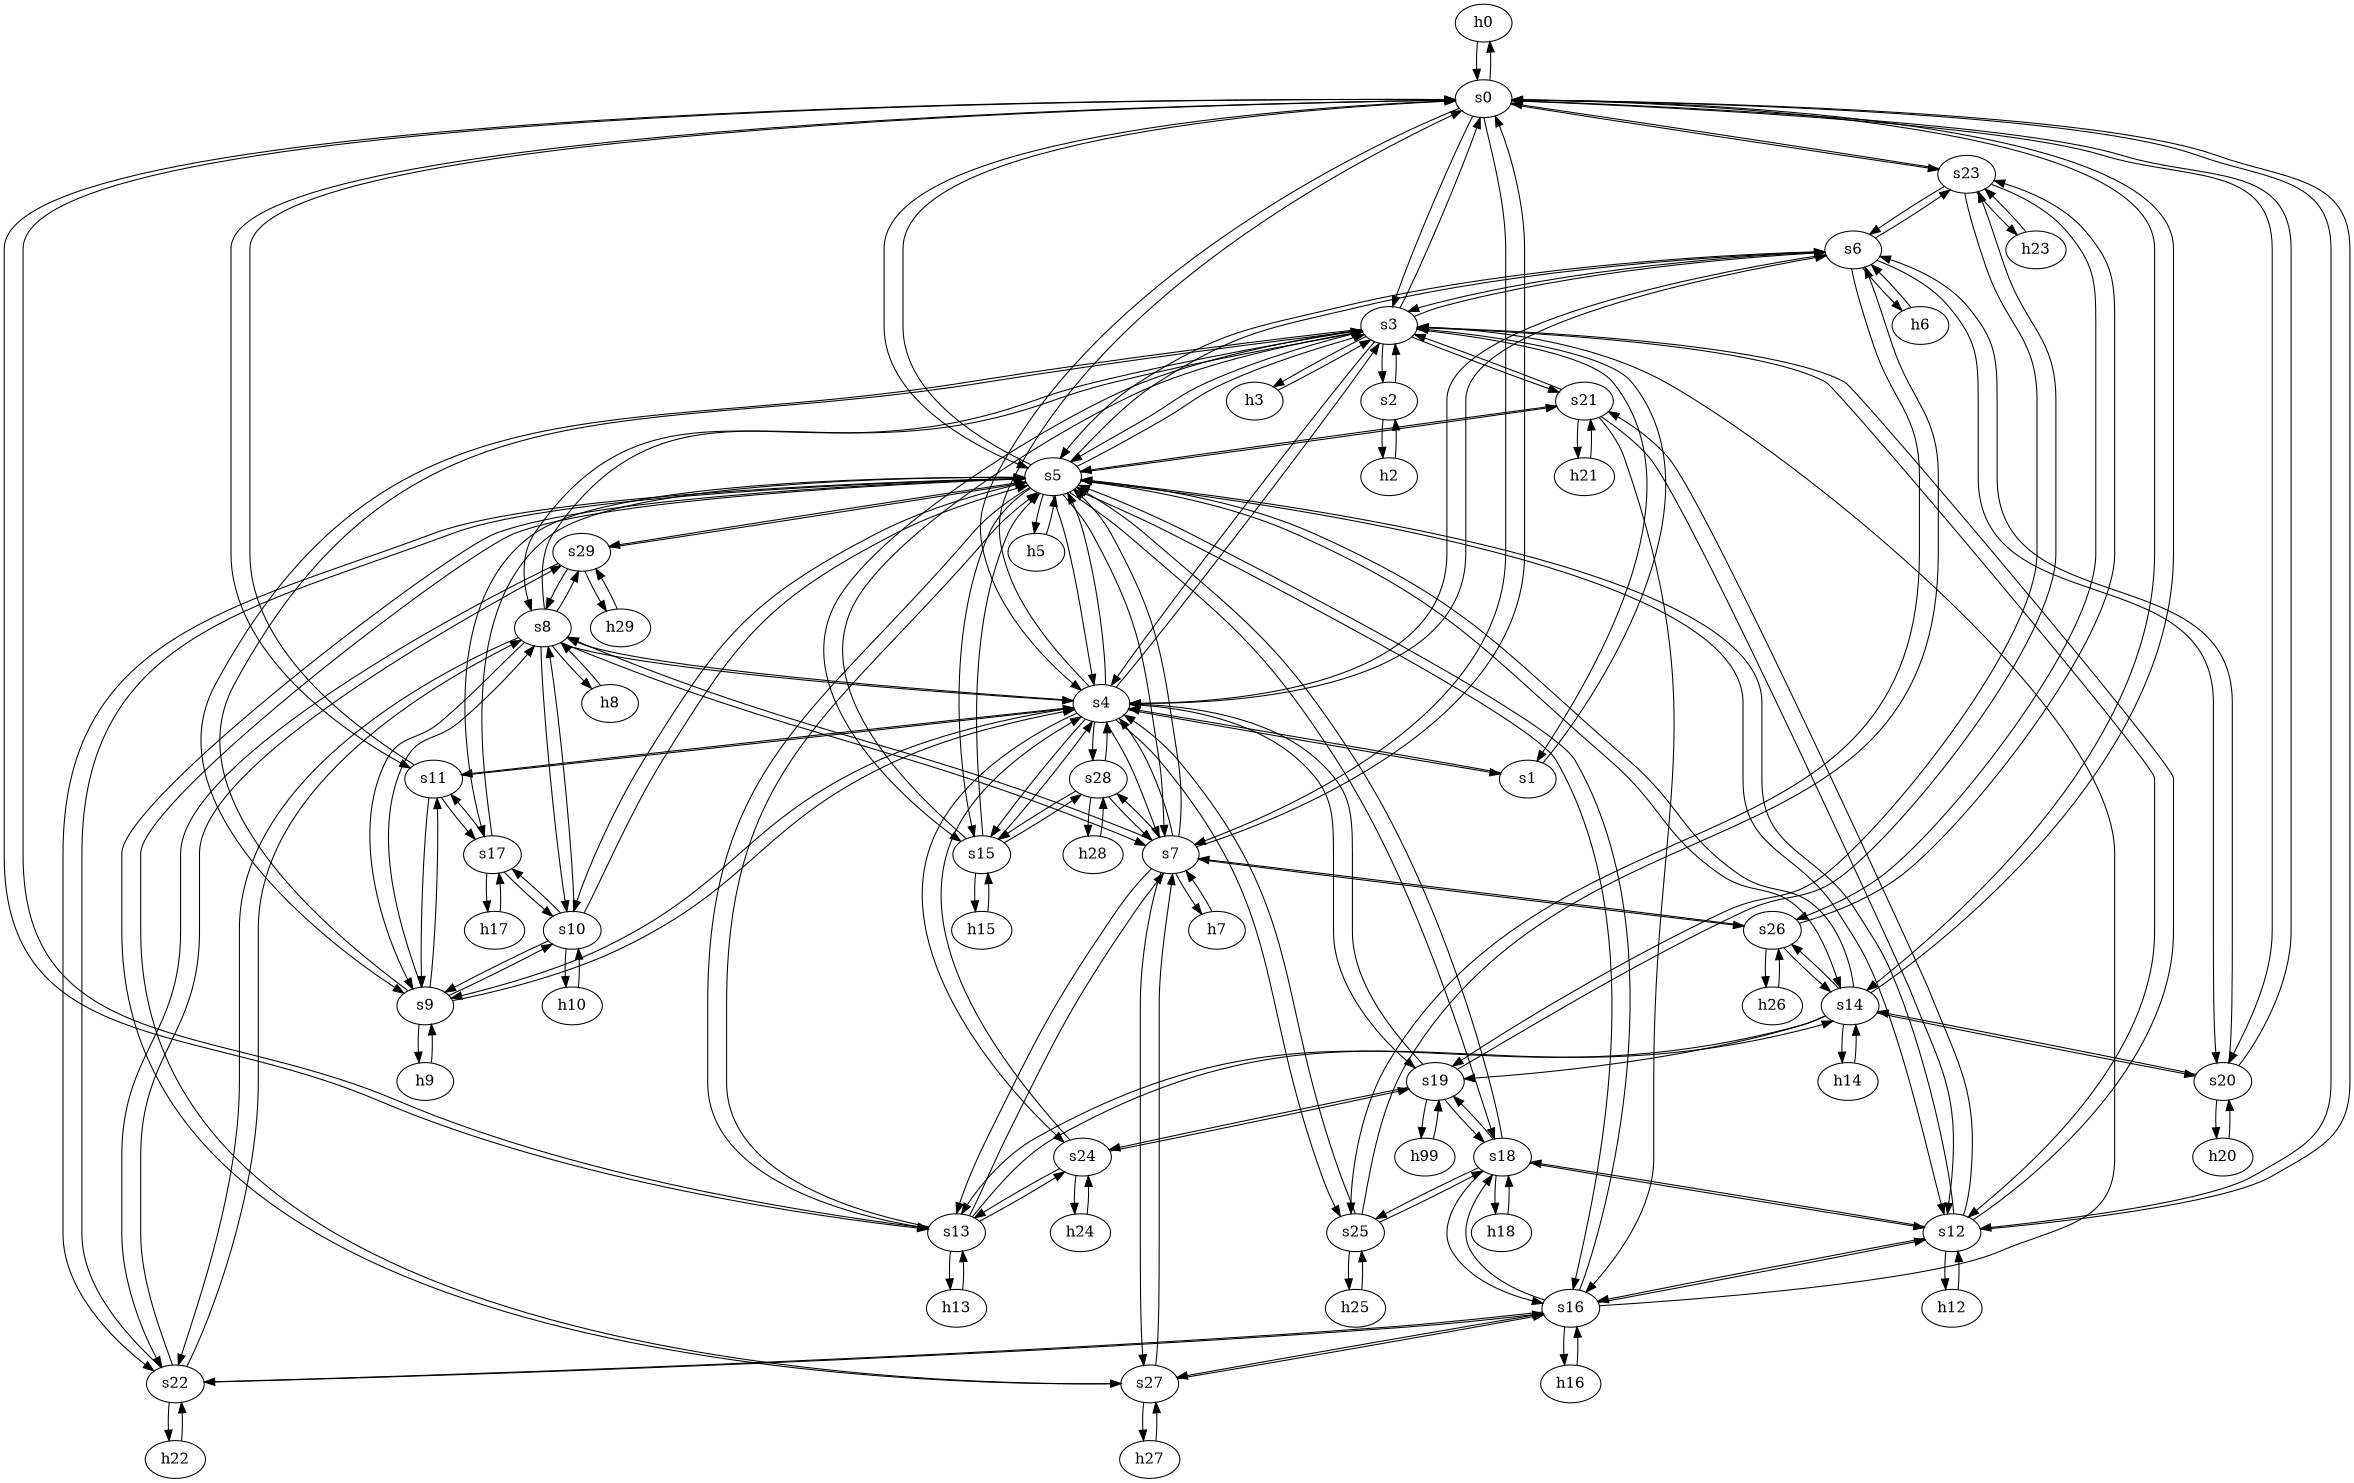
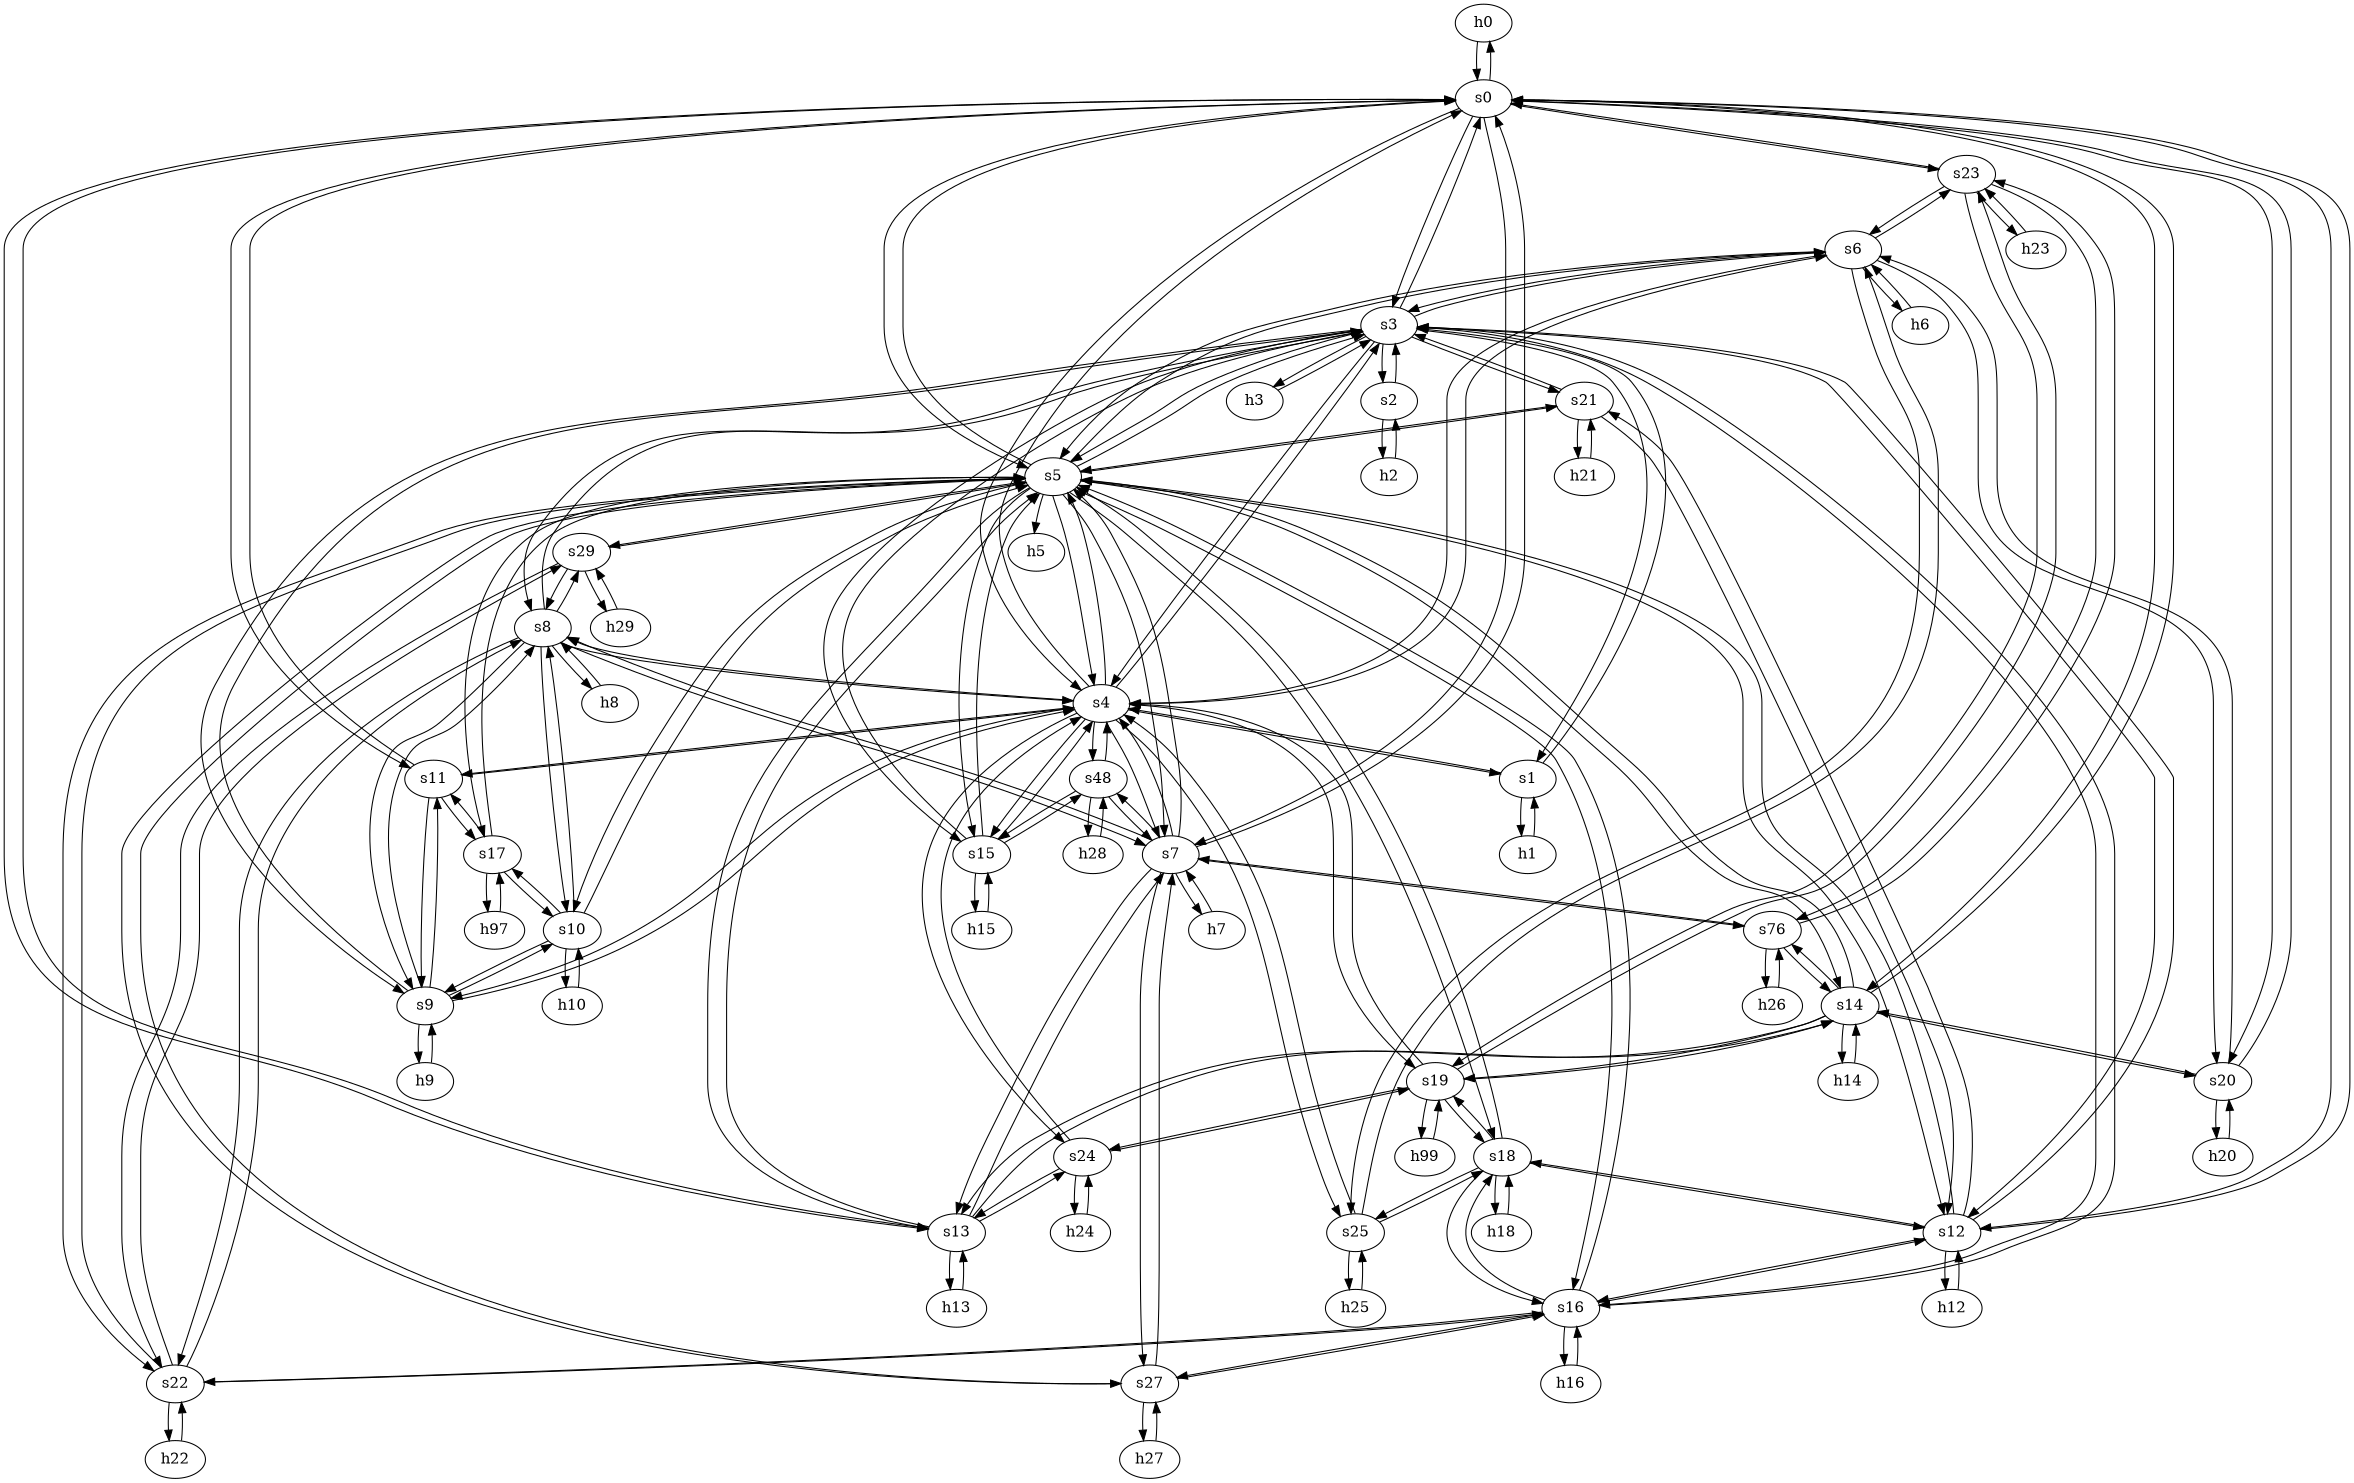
  strict digraph {
    node [type=switch]
    edge [capacity="1Gbps" cost=1 dst_port=1 src_port=1]
    h0 [ip="0.0.0.30" mac="00:00:00:00:0:30" type=host]
    s0
    s3
    s4
    s5
    s7
    s11
    s12
    s13
    s14
    s20
    s23
    s1
    s2
    h3 [ip="0.0.0.33" mac="00:00:00:00:0:33" type=host]
    s6
    s8
    s9
    s15
    s16
    s21
    s19
    s24
    s25
-   s28
+   s28 [label=s48]
    h5 [ip="0.0.0.35" mac="00:00:00:00:0:35" type=host]
    s10
    s17
    s18
    s22
    s27
    s29
    h7 [ip="0.0.0.37" mac="00:00:00:00:0:37" type=host]
-   s26
+   s26 [label=s76]
    h12 [ip="0.0.0.42" mac="00:00:00:00:0:42" type=host]
    h13 [ip="0.0.0.43" mac="00:00:00:00:0:43" type=host]
    h14 [ip="0.0.0.44" mac="00:00:00:00:0:44" type=host]
    h20 [ip="0.0.0.50" mac="00:00:00:00:0:50" type=host]
    h23 [ip="0.0.0.53" mac="00:00:00:00:0:53" type=host]
+   h1 [ip="0.0.0.31" mac="00:00:00:00:0:31" type=host]
    h2 [ip="0.0.0.32" mac="00:00:00:00:0:32" type=host]
    h6 [ip="0.0.0.36" mac="00:00:00:00:0:36" type=host]
    h8 [ip="0.0.0.38" mac="00:00:00:00:0:38" type=host]
    h9 [ip="0.0.0.39" mac="00:00:00:00:0:39" type=host]
    h15 [ip="0.0.0.45" mac="00:00:00:00:0:45" type=host]
    h16 [ip="0.0.0.46" mac="00:00:00:00:0:46" type=host]
    h21 [ip="0.0.0.51" mac="00:00:00:00:0:51" type=host]
    n48 [ip="0.0.0.49" label=h99 mac="00:00:00:00:0:49" type=host]
    h24 [ip="0.0.0.54" mac="00:00:00:00:0:54" type=host]
    h25 [ip="0.0.0.55" mac="00:00:00:00:0:55" type=host]
    h28 [ip="0.0.0.58" mac="00:00:00:00:0:58" type=host]
    h10 [ip="0.0.0.40" mac="00:00:00:00:0:40" type=host]
-   h17 [ip="0.0.0.47" mac="00:00:00:00:0:47" type=host]
+   h17 [ip="0.0.0.47" mac="00:00:00:00:0:47" type=host label=h97]
    h18 [ip="0.0.0.48" mac="00:00:00:00:0:48" type=host]
    h22 [ip="0.0.0.52" mac="00:00:00:00:0:52" type=host]
    h27 [ip="0.0.0.57" mac="00:00:00:00:0:57" type=host]
    h29 [ip="0.0.0.59" mac="00:00:00:00:0:59" type=host]
    h26 [ip="0.0.0.56" mac="00:00:00:00:0:56" type=host]
    h0 -> s0
    s0 -> h0
    s0 -> s3
    s0 -> s4
    s0 -> s5
    s0 -> s7
    s0 -> s11
    s0 -> s12
    s0 -> s13
    s0 -> s14
    s0 -> s20
    s0 -> s23
    s3 -> s0
    s3 -> s4
    s3 -> s5
    s3 -> s12
    s3 -> s1
    s3 -> s2
    s3 -> h3
    s3 -> s6
    s3 -> s8
    s3 -> s9
    s3 -> s15
-   s21 -> s16
+   s3 -> s16
    s3 -> s21
    s4 -> s0
    s4 -> s3
    s4 -> s5
    s4 -> s7
    s4 -> s11
    s4 -> s1
    s4 -> s6
    s4 -> s8
    s4 -> s9
    s4 -> s15
    s4 -> s19
    s4 -> s24
    s4 -> s25
    s4 -> s28
    s5 -> s0
    s5 -> s3
    s5 -> s4
    s5 -> s7
    s5 -> s12
    s5 -> s13
    s5 -> s14
    s5 -> s6
    s5 -> s15
    s5 -> s16
    s5 -> s21
    s5 -> h5
    s5 -> s10
    s5 -> s17
    s5 -> s18
    s5 -> s22
    s5 -> s27
    s5 -> s29
    s7 -> s0
    s7 -> s4
    s7 -> s5
    s7 -> s13
    s7 -> s8
    s7 -> s28
    s7 -> s27
    s7 -> h7
    s7 -> s26
    s11 -> s0
    s11 -> s4
    s11 -> s9
    s11 -> s17
    s12 -> s0
    s12 -> s3
    s12 -> s5
    s12 -> s16
    s12 -> s21
    s12 -> s18
    s12 -> h12
    s13 -> s0
    s13 -> s5
    s13 -> s7
    s13 -> s14
    s13 -> s24
    s13 -> h13
    s14 -> s0
    s14 -> s5
    s14 -> s13
    s14 -> s20
    s14 -> s19
    s14 -> s26
    s14 -> h14
    s20 -> s0
    s20 -> s14
    s20 -> s6
    s20 -> h20
    s23 -> s0
    s23 -> s6
    s23 -> s19
    s23 -> s26
    s23 -> h23
    s1 -> s3
    s1 -> s4
+   s1 -> h1
    s2 -> s3
    s2 -> h2
    h3 -> s3
    s6 -> s3
    s6 -> s4
    s6 -> s5
    s6 -> s20
    s6 -> s23
    s6 -> s25
    s6 -> h6
    s8 -> s3
    s8 -> s4
    s8 -> s7
    s8 -> s9
    s8 -> s10
    s8 -> s22
    s8 -> s29
    s8 -> h8
    s9 -> s3
    s9 -> s4
    s9 -> s11
    s9 -> s8
    s9 -> s10
    s9 -> h9
    s15 -> s3
    s15 -> s4
    s15 -> s5
    s15 -> s28
    s15 -> h15
    s16 -> s3
    s16 -> s5
    s16 -> s12
    s16 -> s18
    s16 -> s22
    s16 -> s27
    s16 -> h16
    s21 -> s3
    s21 -> s5
    s21 -> s12
    s21 -> h21
    s19 -> s4
+   s19 -> s14
    s19 -> s23
    s19 -> s24
    s19 -> s18
    s19 -> n48
    s24 -> s4
    s24 -> s13
    s24 -> s19
    s24 -> h24
    s25 -> s4
    s25 -> s6
    s25 -> s18
    s25 -> h25
    s28 -> s4
    s28 -> s7
    s28 -> s15
    s28 -> h28
-   h5 -> s5
    s10 -> s5
    s10 -> s8
    s10 -> s9
    s10 -> s17
    s10 -> h10
    s17 -> s5
    s17 -> s11
    s17 -> s10
    s17 -> h17
    s18 -> s5
    s18 -> s12
    s18 -> s16
    s18 -> s19
    s18 -> s25
    s18 -> h18
    s22 -> s5
    s22 -> s8
    s22 -> s16
    s22 -> s29
    s22 -> h22
    s27 -> s5
    s27 -> s7
    s27 -> s16
    s27 -> h27
    s29 -> s5
    s29 -> s8
    s29 -> s22
    s29 -> h29
    h7 -> s7
    s26 -> s7
    s26 -> s14
    s26 -> s23
    s26 -> h26
    h12 -> s12
    h13 -> s13
    h14 -> s14
    h20 -> s20
    h23 -> s23
+   h1 -> s1
    h2 -> s2
    h6 -> s6
    h8 -> s8
    h9 -> s9
    h15 -> s15
    h16 -> s16
    h21 -> s21
    n48 -> s19
    h24 -> s24
    h25 -> s25
    h28 -> s28
    h10 -> s10
    h17 -> s17
    h18 -> s18
    h22 -> s22
    h27 -> s27
    h29 -> s29
    h26 -> s26
  }
